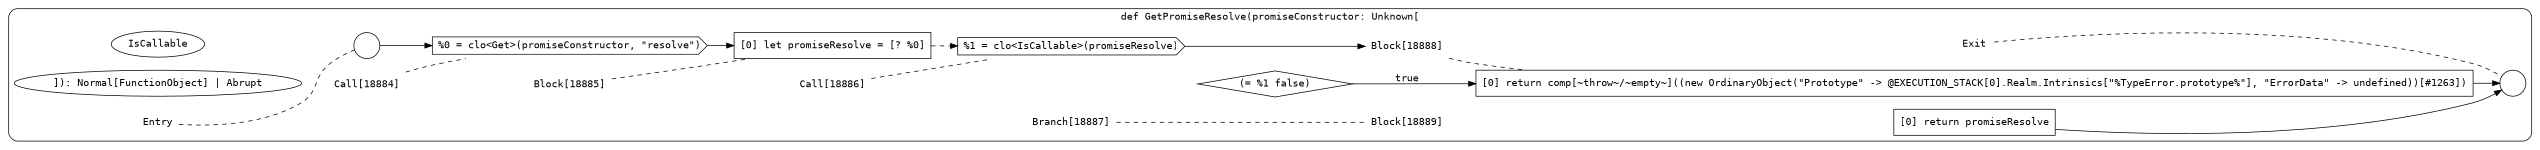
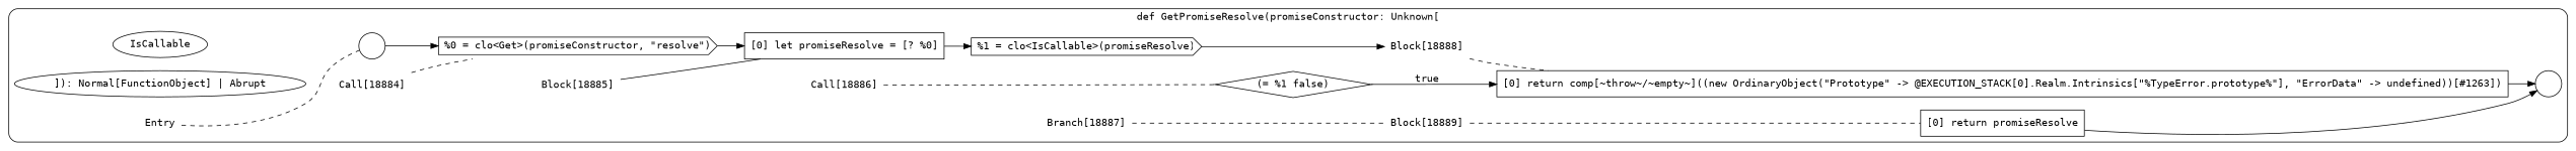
  digraph {
    fontname=Consolas
    rankdir=LR
    node [fontname=Consolas shape=none]
    edge [arrowhead=none color=black fontname=Consolas style=dashed]
    n1 [label=IsCallable shape=""]
    "]): Normal[FunctionObject] | Abrupt" [shape=""]
    n3 [label=<<font color="black">Entry</font>>]
    n4 [color=black fillcolor=white label=" " shape=circle style=filled]
    n5 [color=black fillcolor=white label=<<font color="black">%0 = clo&lt;Get&gt;(promiseConstructor, &quot;resolve&quot;)</font>> shape=cds style=filled]
    n6 [color=black fillcolor=white label=<<font color="black">[0] let promiseResolve = [? %0]<BR ALIGN="LEFT"/></font>> shape=box style=filled]
-   n7 [label=<<font color="black">Exit</font>>]
    n8 [color=black fillcolor=white label=" " shape=circle style=filled]
    n9 [label=<<font color="black">Call[18884]</font>>]
    n10 [color=black fillcolor=white label=<<font color="black">%1 = clo&lt;IsCallable&gt;(promiseResolve)</font>> shape=cds style=filled]
    n11 [label=<<font color="black">Block[18885]</font>>]
    n12 [color=black fillcolor=white label=<<font color="black">(= %1 false)</font>> shape=diamond style=filled]
    n13 [label=<<font color="black">Call[18886]</font>>]
    n14 [color=black fillcolor=white label=<<font color="black">[0] return comp[~throw~/~empty~]((new OrdinaryObject(&quot;Prototype&quot; -&gt; @EXECUTION_STACK[0].Realm.Intrinsics[&quot;%TypeError.prototype%&quot;], &quot;ErrorData&quot; -&gt; undefined))[#1263])<BR ALIGN="LEFT"/></font>> shape=box style=filled]
    n15 [color=black fillcolor=white label=<<font color="black">[0] return promiseResolve<BR ALIGN="LEFT"/></font>> shape=box style=filled]
    n16 [label=<<font color="black">Branch[18887]</font>>]
    n17 [label=<<font color="black">Block[18888]</font>>]
    n18 [label=<<font color="black">Block[18889]</font>>]
    subgraph cluster_1 {
      label="def GetPromiseResolve(promiseConstructor: Unknown["
      style=rounded
      n1
      "]): Normal[FunctionObject] | Abrupt"
      n3
      n4
      n5
      n6
-     n7
      n8
      n9
      n10
      n11
      n12
      n13
      n14
      n15
      n16
      n17
      n18
    }
    n3 -> n4
    n4 -> n5 [arrowhead="" style=""]
    n5 -> n6 [arrowhead="" style=""]
-   n6 -> n10 [arrowhead=""]
-   n7 -> n8
+   n6 -> n10 [arrowhead="" style=""]
    n9 -> n5
    n10 -> n17 [arrowhead="" style=""]
-   n11 -> n6
+   n11 -> n6 [style=solid]
    n12 -> n14 [label=<<font color="black">true</font>> arrowhead="" style=""]
-   n13 -> n10
+   n13 -> n12
    n14 -> n8 [arrowhead="" style=""]
    n15 -> n8 [arrowhead="" style=""]
    n16 -> n18
    n17 -> n14
+   n18 -> n15
  }
